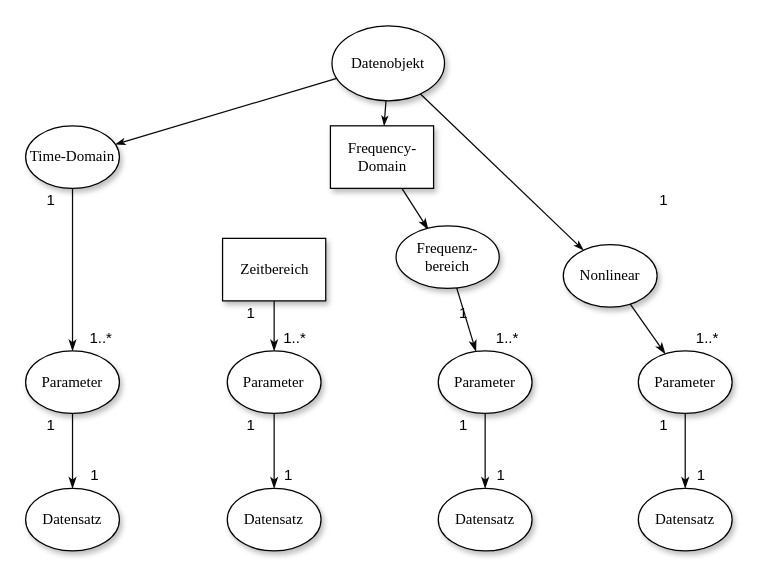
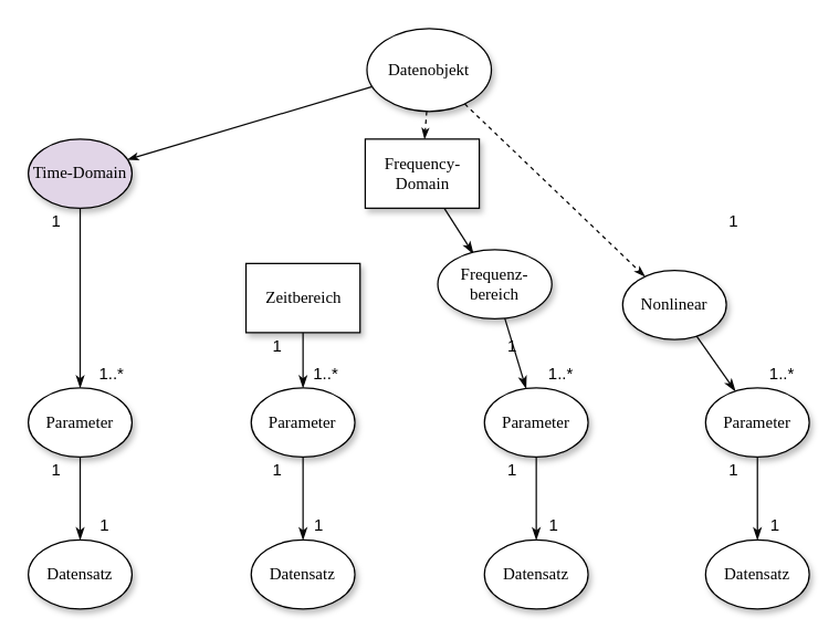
  <mxCell id="0" />
  <mxCell id="1" parent="0" />
- <mxCell id="2" style="edgeStyle=none;rounded=1;html=1;labelBackgroundColor=none;startArrow=none;startFill=0;startSize=5;endArrow=classicThin;endFill=1;endSize=5;jettySize=auto;orthogonalLoop=1;strokeColor=#080808;strokeWidth=1;fontFamily=Verdana;fontSize=12" parent="1" source="5" target="7" edge="1"><mxGeometry relative="1" as="geometry" /></mxCell>
+ <mxCell id="2" style="edgeStyle=none;rounded=1;html=1;labelBackgroundColor=none;startArrow=none;startFill=0;startSize=5;endArrow=classicThin;endFill=1;endSize=5;jettySize=auto;orthogonalLoop=1;strokeColor=#080808;strokeWidth=1;fontFamily=Verdana;fontSize=12;dashed=1;" parent="1" source="5" target="7" edge="1"><mxGeometry relative="1" as="geometry" /></mxCell>
  <mxCell id="3" value="" style="edgeStyle=none;rounded=1;html=1;labelBackgroundColor=none;startArrow=none;startFill=0;startSize=5;endArrow=classicThin;endFill=1;endSize=5;jettySize=auto;orthogonalLoop=1;strokeColor=#080808;strokeWidth=1;fontFamily=Verdana;fontSize=12" parent="1" source="5" target="11" edge="1"><mxGeometry relative="1" as="geometry" /></mxCell>
- <mxCell id="4" value="" style="edgeStyle=none;rounded=1;html=1;labelBackgroundColor=none;startArrow=none;startFill=0;startSize=5;endArrow=classicThin;endFill=1;endSize=5;jettySize=auto;orthogonalLoop=1;strokeColor=#080808;strokeWidth=1;fontFamily=Verdana;fontSize=12" parent="1" source="5" target="9" edge="1"><mxGeometry relative="1" as="geometry" /></mxCell>
+ <mxCell id="4" value="" style="edgeStyle=none;rounded=1;html=1;labelBackgroundColor=none;startArrow=none;startFill=0;startSize=5;endArrow=classicThin;endFill=1;endSize=5;jettySize=auto;orthogonalLoop=1;strokeColor=#080808;strokeWidth=1;fontFamily=Verdana;fontSize=12;dashed=1;" parent="1" source="5" target="9" edge="1"><mxGeometry relative="1" as="geometry" /></mxCell>
  <mxCell id="5" value="Datenobjekt" style="ellipse;whiteSpace=wrap;html=1;rounded=0;shadow=1;comic=0;labelBackgroundColor=none;strokeWidth=1;fontFamily=Verdana;fontSize=12;align=center;" parent="1" vertex="1"><mxGeometry x="265" y="20" width="90" height="60" as="geometry" /></mxCell>
  <mxCell id="6" style="rounded=0;orthogonalLoop=1;jettySize=auto;html=1;entryX=0.312;entryY=0.06;entryDx=0;entryDy=0;entryPerimeter=0;strokeColor=#080808;endArrow=classicThin;endFill=1;" edge="1" parent="1" source="7" target="15"><mxGeometry relative="1" as="geometry" /></mxCell>
  <mxCell id="7" value="&lt;span&gt;Frequency-Domain&lt;/span&gt;" style="whiteSpace=wrap;html=1;shadow=1;comic=0;labelBackgroundColor=none;strokeWidth=1;fontFamily=Verdana;fontSize=12;align=center;rounded=0;" parent="1" vertex="1"><mxGeometry x="263.75" y="100" width="82.5" height="50" as="geometry" /></mxCell>
  <mxCell id="8" style="edgeStyle=none;rounded=0;orthogonalLoop=1;jettySize=auto;html=1;endArrow=classicThin;endFill=1;strokeColor=#080808;" edge="1" parent="1" source="9" target="23"><mxGeometry relative="1" as="geometry" /></mxCell>
  <mxCell id="9" value="&lt;span&gt;Nonlinear&lt;/span&gt;" style="ellipse;whiteSpace=wrap;html=1;rounded=0;shadow=1;comic=0;labelBackgroundColor=none;strokeWidth=1;fontFamily=Verdana;fontSize=12;align=center;" parent="1" vertex="1"><mxGeometry x="450" y="195" width="75" height="50" as="geometry" /></mxCell>
  <mxCell id="10" style="edgeStyle=none;rounded=0;orthogonalLoop=1;jettySize=auto;html=1;entryX=0.5;entryY=0;entryDx=0;entryDy=0;endArrow=classicThin;endFill=1;strokeColor=#080808;" edge="1" parent="1" source="11" target="17"><mxGeometry relative="1" as="geometry" /></mxCell>
- <mxCell id="11" value="Time-Domain" style="ellipse;whiteSpace=wrap;html=1;rounded=0;shadow=1;comic=0;labelBackgroundColor=none;strokeWidth=1;fontFamily=Verdana;fontSize=12;align=center;" parent="1" vertex="1"><mxGeometry x="20" y="100" width="75" height="50" as="geometry" /></mxCell>
+ <mxCell id="11" value="Time-Domain" style="ellipse;whiteSpace=wrap;html=1;rounded=0;shadow=1;comic=0;labelBackgroundColor=none;strokeWidth=1;fontFamily=Verdana;fontSize=12;align=center;fillColor=#e1d5e7;" parent="1" vertex="1"><mxGeometry x="20" y="100" width="75" height="50" as="geometry" /></mxCell>
  <mxCell id="12" style="edgeStyle=none;rounded=0;orthogonalLoop=1;jettySize=auto;html=1;entryX=0.5;entryY=0;entryDx=0;entryDy=0;endArrow=classicThin;endFill=1;strokeColor=#080808;" edge="1" parent="1" source="13" target="19"><mxGeometry relative="1" as="geometry" /></mxCell>
  <mxCell id="13" value="&lt;span&gt;Zeitbereich&lt;/span&gt;" style="whiteSpace=wrap;html=1;shadow=1;comic=0;labelBackgroundColor=none;strokeWidth=1;fontFamily=Verdana;fontSize=12;align=center;rounded=0;" vertex="1" parent="1"><mxGeometry x="177.5" y="190" width="82.5" height="50" as="geometry" /></mxCell>
  <mxCell id="14" style="edgeStyle=none;rounded=0;orthogonalLoop=1;jettySize=auto;html=1;endArrow=classicThin;endFill=1;strokeColor=#080808;" edge="1" parent="1" source="15" target="21"><mxGeometry relative="1" as="geometry" /></mxCell>
  <mxCell id="15" value="&lt;span&gt;Frequenz-bereich&lt;/span&gt;" style="ellipse;whiteSpace=wrap;html=1;rounded=0;shadow=1;comic=0;labelBackgroundColor=none;strokeWidth=1;fontFamily=Verdana;fontSize=12;align=center;" vertex="1" parent="1"><mxGeometry x="316.25" y="180" width="82.5" height="50" as="geometry" /></mxCell>
  <mxCell id="16" style="edgeStyle=none;rounded=0;orthogonalLoop=1;jettySize=auto;html=1;entryX=0.5;entryY=0;entryDx=0;entryDy=0;endArrow=classicThin;endFill=1;strokeColor=#080808;" edge="1" parent="1" source="17" target="24"><mxGeometry relative="1" as="geometry" /></mxCell>
  <mxCell id="17" value="Parameter" style="ellipse;whiteSpace=wrap;html=1;rounded=0;shadow=1;comic=0;labelBackgroundColor=none;strokeWidth=1;fontFamily=Verdana;fontSize=12;align=center;" vertex="1" parent="1"><mxGeometry x="20" y="280" width="75" height="50" as="geometry" /></mxCell>
  <mxCell id="18" style="edgeStyle=none;rounded=0;orthogonalLoop=1;jettySize=auto;html=1;endArrow=classicThin;endFill=1;strokeColor=#080808;" edge="1" parent="1" source="19" target="25"><mxGeometry relative="1" as="geometry" /></mxCell>
  <mxCell id="19" value="Parameter" style="ellipse;whiteSpace=wrap;html=1;rounded=0;shadow=1;comic=0;labelBackgroundColor=none;strokeWidth=1;fontFamily=Verdana;fontSize=12;align=center;" vertex="1" parent="1"><mxGeometry x="181.25" y="280" width="75" height="50" as="geometry" /></mxCell>
  <mxCell id="20" style="edgeStyle=none;rounded=0;orthogonalLoop=1;jettySize=auto;html=1;endArrow=classicThin;endFill=1;strokeColor=#080808;" edge="1" parent="1" source="21" target="26"><mxGeometry relative="1" as="geometry" /></mxCell>
  <mxCell id="21" value="Parameter" style="ellipse;whiteSpace=wrap;html=1;rounded=0;shadow=1;comic=0;labelBackgroundColor=none;strokeWidth=1;fontFamily=Verdana;fontSize=12;align=center;" vertex="1" parent="1"><mxGeometry x="350" y="280" width="75" height="50" as="geometry" /></mxCell>
  <mxCell id="22" style="edgeStyle=none;rounded=0;orthogonalLoop=1;jettySize=auto;html=1;endArrow=classicThin;endFill=1;strokeColor=#080808;" edge="1" parent="1" source="23" target="27"><mxGeometry relative="1" as="geometry" /></mxCell>
  <mxCell id="23" value="Parameter" style="ellipse;whiteSpace=wrap;html=1;rounded=0;shadow=1;comic=0;labelBackgroundColor=none;strokeWidth=1;fontFamily=Verdana;fontSize=12;align=center;" vertex="1" parent="1"><mxGeometry x="510" y="280" width="75" height="50" as="geometry" /></mxCell>
  <mxCell id="24" value="Datensatz" style="ellipse;whiteSpace=wrap;html=1;rounded=0;shadow=1;comic=0;labelBackgroundColor=none;strokeWidth=1;fontFamily=Verdana;fontSize=12;align=center;" vertex="1" parent="1"><mxGeometry x="20" y="390" width="75" height="50" as="geometry" /></mxCell>
  <mxCell id="25" value="Datensatz" style="ellipse;whiteSpace=wrap;html=1;rounded=0;shadow=1;comic=0;labelBackgroundColor=none;strokeWidth=1;fontFamily=Verdana;fontSize=12;align=center;" vertex="1" parent="1"><mxGeometry x="181.25" y="390" width="75" height="50" as="geometry" /></mxCell>
  <mxCell id="26" value="Datensatz" style="ellipse;whiteSpace=wrap;html=1;rounded=0;shadow=1;comic=0;labelBackgroundColor=none;strokeWidth=1;fontFamily=Verdana;fontSize=12;align=center;" vertex="1" parent="1"><mxGeometry x="350" y="390" width="75" height="50" as="geometry" /></mxCell>
  <mxCell id="27" value="Datensatz" style="ellipse;whiteSpace=wrap;html=1;rounded=0;shadow=1;comic=0;labelBackgroundColor=none;strokeWidth=1;fontFamily=Verdana;fontSize=12;align=center;" vertex="1" parent="1"><mxGeometry x="510" y="390" width="75" height="50" as="geometry" /></mxCell>
  <mxCell id="28" value="1" style="text;html=1;align=center;verticalAlign=middle;resizable=0;points=[];autosize=1;strokeColor=none;fillColor=none;" vertex="1" parent="1"><mxGeometry x="30" y="150" width="20" height="20" as="geometry" /></mxCell>
  <mxCell id="29" value="1..*" style="text;html=1;align=center;verticalAlign=middle;resizable=0;points=[];autosize=1;strokeColor=none;fillColor=none;" vertex="1" parent="1"><mxGeometry x="65" y="260" width="30" height="20" as="geometry" /></mxCell>
  <mxCell id="30" value="1" style="text;html=1;align=center;verticalAlign=middle;resizable=0;points=[];autosize=1;strokeColor=none;fillColor=none;" vertex="1" parent="1"><mxGeometry x="30" y="330" width="20" height="20" as="geometry" /></mxCell>
  <mxCell id="31" value="1" style="text;html=1;align=center;verticalAlign=middle;resizable=0;points=[];autosize=1;strokeColor=none;fillColor=none;" vertex="1" parent="1"><mxGeometry x="190" y="330" width="20" height="20" as="geometry" /></mxCell>
  <mxCell id="32" value="1" style="text;html=1;align=center;verticalAlign=middle;resizable=0;points=[];autosize=1;strokeColor=none;fillColor=none;" vertex="1" parent="1"><mxGeometry x="360" y="330" width="20" height="20" as="geometry" /></mxCell>
  <mxCell id="33" value="1" style="text;html=1;align=center;verticalAlign=middle;resizable=0;points=[];autosize=1;strokeColor=none;fillColor=none;" vertex="1" parent="1"><mxGeometry x="520" y="330" width="20" height="20" as="geometry" /></mxCell>
  <mxCell id="34" value="1" style="text;html=1;align=center;verticalAlign=middle;resizable=0;points=[];autosize=1;strokeColor=none;fillColor=none;" vertex="1" parent="1"><mxGeometry x="190" y="240" width="20" height="20" as="geometry" /></mxCell>
  <mxCell id="35" value="1" style="text;html=1;align=center;verticalAlign=middle;resizable=0;points=[];autosize=1;strokeColor=none;fillColor=none;" vertex="1" parent="1"><mxGeometry x="360" y="240" width="20" height="20" as="geometry" /></mxCell>
  <mxCell id="36" value="1" style="text;html=1;align=center;verticalAlign=middle;resizable=0;points=[];autosize=1;strokeColor=none;fillColor=none;" vertex="1" parent="1"><mxGeometry x="520" y="150" width="20" height="20" as="geometry" /></mxCell>
  <mxCell id="37" value="1" style="text;html=1;align=center;verticalAlign=middle;resizable=0;points=[];autosize=1;strokeColor=none;fillColor=none;" vertex="1" parent="1"><mxGeometry x="65" y="370" width="20" height="20" as="geometry" /></mxCell>
  <mxCell id="38" value="1" style="text;html=1;align=center;verticalAlign=middle;resizable=0;points=[];autosize=1;strokeColor=none;fillColor=none;" vertex="1" parent="1"><mxGeometry x="220" y="370" width="20" height="20" as="geometry" /></mxCell>
  <mxCell id="39" value="1" style="text;html=1;align=center;verticalAlign=middle;resizable=0;points=[];autosize=1;strokeColor=none;fillColor=none;" vertex="1" parent="1"><mxGeometry x="390" y="370" width="20" height="20" as="geometry" /></mxCell>
  <mxCell id="40" value="1" style="text;html=1;align=center;verticalAlign=middle;resizable=0;points=[];autosize=1;strokeColor=none;fillColor=none;" vertex="1" parent="1"><mxGeometry x="550" y="370" width="20" height="20" as="geometry" /></mxCell>
  <mxCell id="41" value="1..*" style="text;html=1;align=center;verticalAlign=middle;resizable=0;points=[];autosize=1;strokeColor=none;fillColor=none;" vertex="1" parent="1"><mxGeometry x="220" y="260" width="30" height="20" as="geometry" /></mxCell>
  <mxCell id="42" value="1..*" style="text;html=1;align=center;verticalAlign=middle;resizable=0;points=[];autosize=1;strokeColor=none;fillColor=none;" vertex="1" parent="1"><mxGeometry x="390" y="260" width="30" height="20" as="geometry" /></mxCell>
  <mxCell id="43" value="1..*" style="text;html=1;align=center;verticalAlign=middle;resizable=0;points=[];autosize=1;strokeColor=none;fillColor=none;" vertex="1" parent="1"><mxGeometry x="550" y="260" width="30" height="20" as="geometry" /></mxCell>
